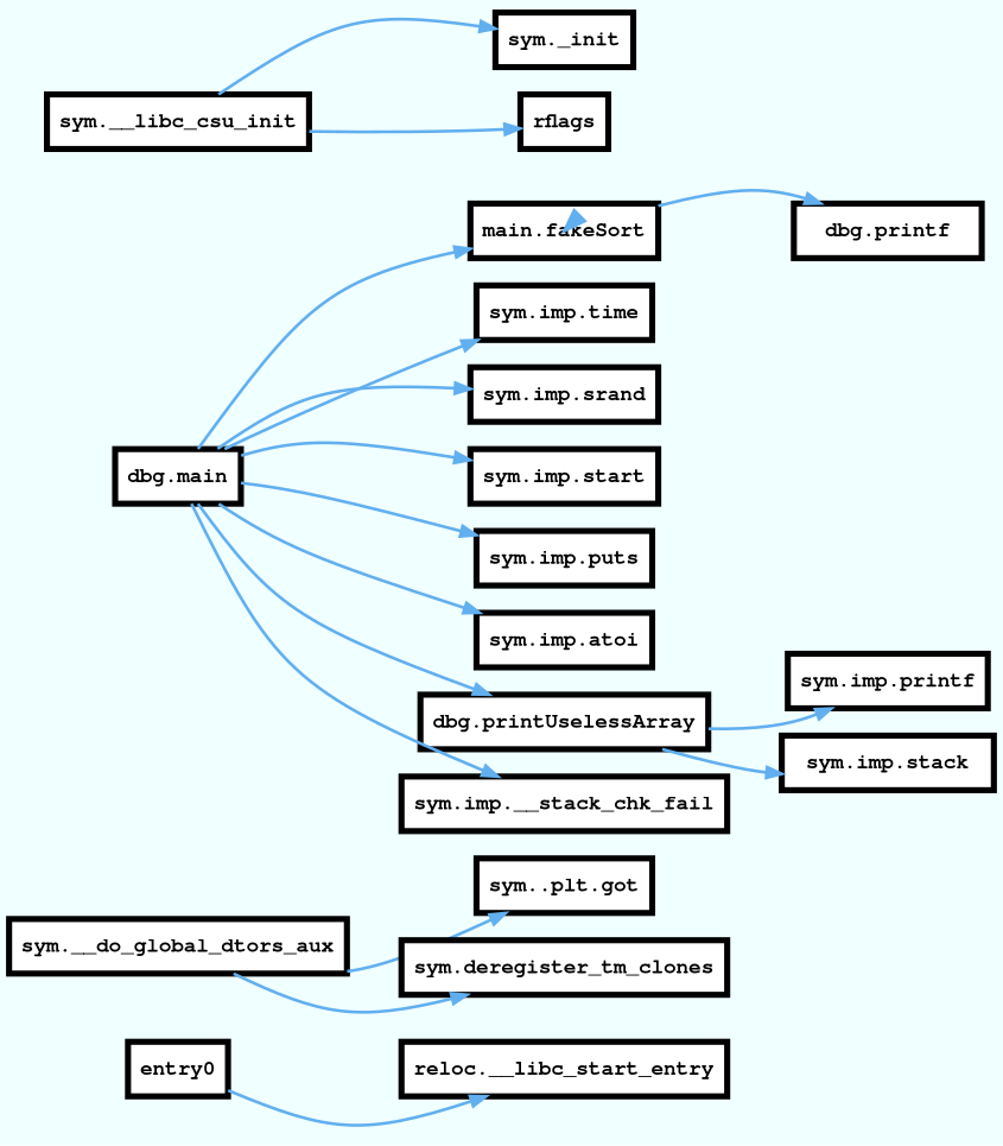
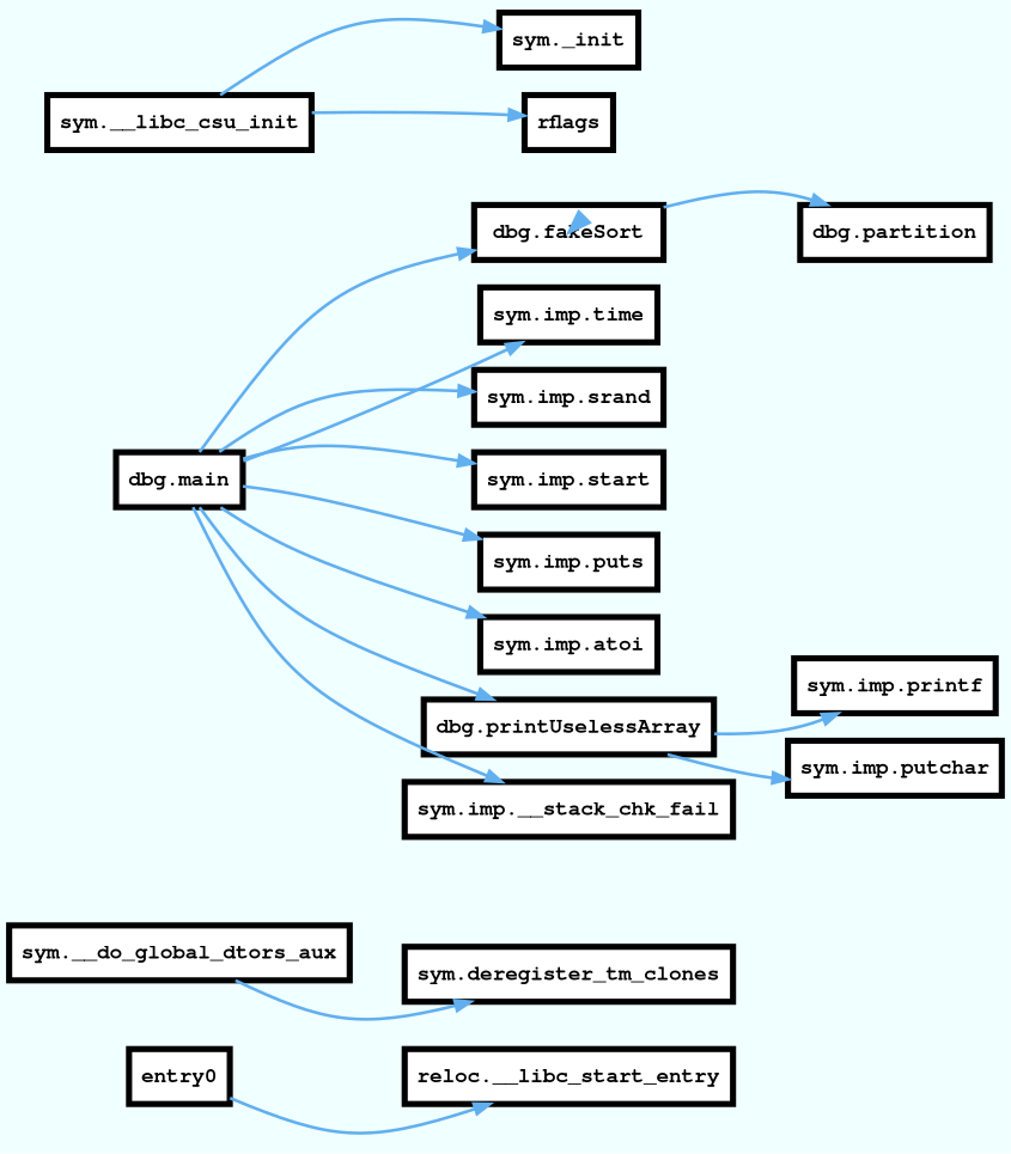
  digraph {
    bgcolor=azure
    fontname=Courier
    rankdir=LR
    splines=curved
    node [fillcolor=white fontname="Courier Bold" fontsize=14 penwidth=4 shape=box style=filled]
    edge [arrowhead=normal color="#61afef" style=bold weight=2]
    n1 [label=entry0]
    n2 [label="reloc.__libc_start_entry"]
    n3 [label="sym.__do_global_dtors_aux"]
-   n4 [label="sym..plt.got"]
    n5 [label="sym.deregister_tm_clones"]
-   n6 [label="dbg.printf"]
-   n7 [label="main.fakeSort"]
+   n6 [label="dbg.partition"]
+   n7 [label="dbg.fakeSort"]
    n8 [label="sym.__libc_csu_init"]
    n9 [label="sym._init"]
    n10 [label=rflags]
    n11 [label="dbg.main"]
    n12 [label="sym.imp.time"]
    n13 [label="sym.imp.srand"]
    n14 [label="sym.imp.start"]
    n15 [label="sym.imp.puts"]
    n16 [label="sym.imp.atoi"]
    n17 [label="dbg.printUselessArray"]
    n18 [label="sym.imp.__stack_chk_fail"]
    n19 [label="sym.imp.printf"]
-   n20 [label="sym.imp.stack"]
+   n20 [label="sym.imp.putchar"]
    n1 -> n2
-   n3 -> n4
    n3 -> n5
    n7 -> n6
    n7 -> n7
    n8 -> n9
-   n10 -> n8
+   n8 -> n10
    n11 -> n7
-   n11 -> n12
+   n12 -> n11
    n11 -> n13
    n11 -> n14
    n11 -> n15
    n11 -> n16
    n11 -> n17
    n11 -> n18
    n17 -> n19
    n17 -> n20
  }
